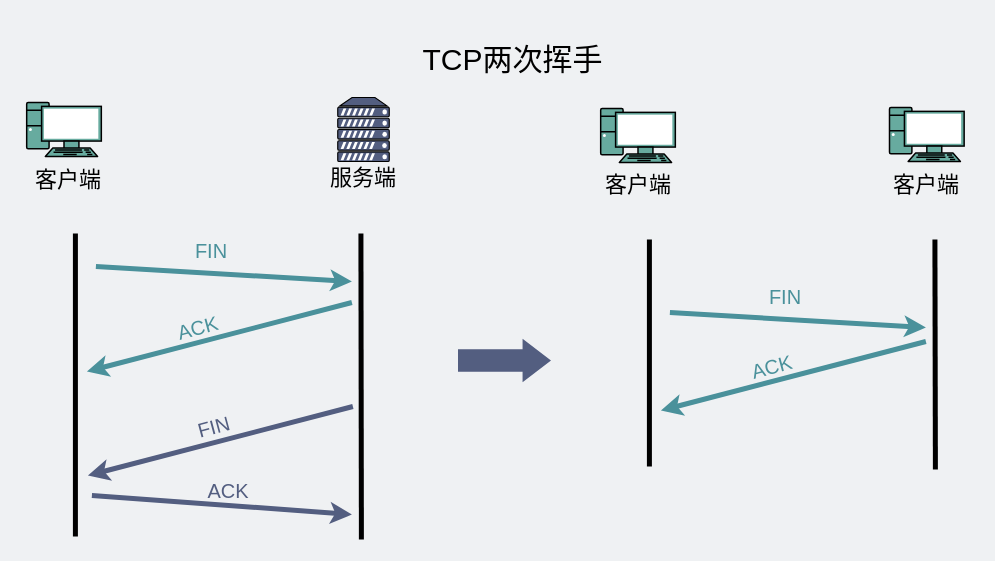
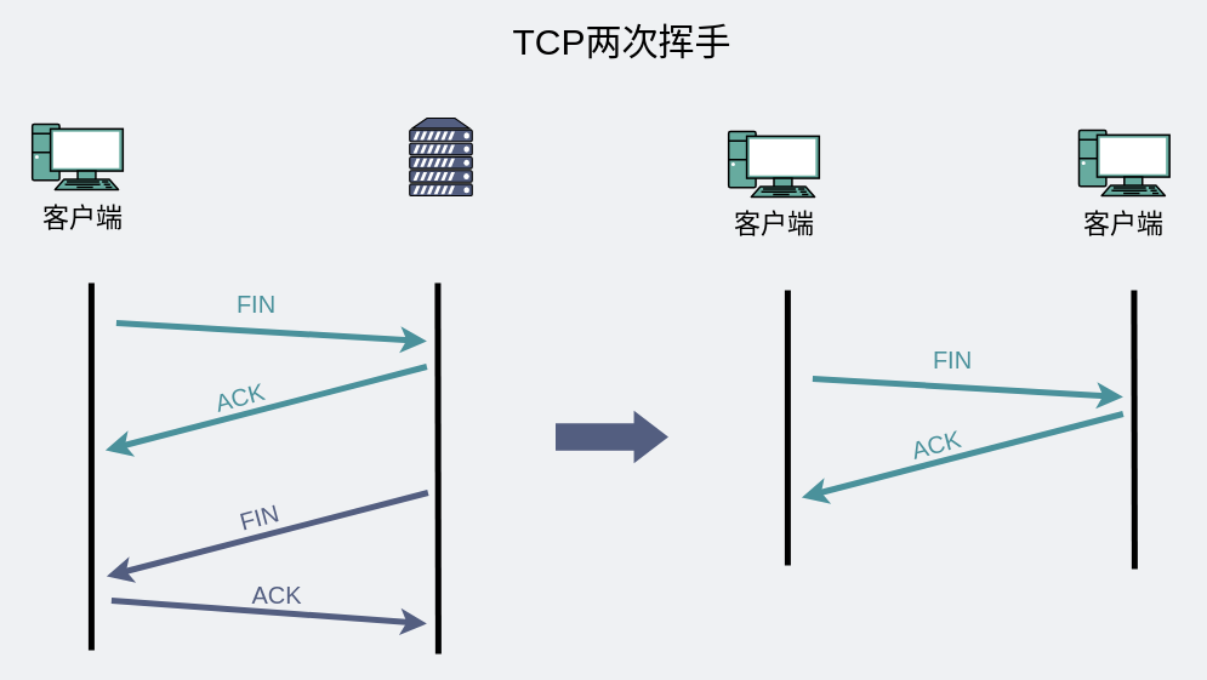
  <mxCell id="0" />
  <mxCell id="1" parent="0" />
  <mxCell id="2" value="" style="fontColor=#0066CC;verticalAlign=top;verticalLabelPosition=bottom;labelPosition=center;align=center;html=1;outlineConnect=0;gradientColor=none;gradientDirection=north;strokeWidth=2;shape=mxgraph.networks.pc;fillColor=#67AB9F;fontSize=30;" parent="1" vertex="1"><mxGeometry x="26.18" y="102" width="74.65" height="54" as="geometry" /></mxCell>
  <mxCell id="3" value="客户端" style="text;html=1;strokeColor=none;fillColor=none;align=center;verticalAlign=middle;whiteSpace=wrap;rounded=0;fontSize=22;" parent="1" vertex="1"><mxGeometry x="20" y="170" width="96" height="20" as="geometry" /></mxCell>
- <mxCell id="4" value="&lt;font style=&quot;font-size: 30px&quot;&gt;TCP两次挥手&lt;/font&gt;" style="text;html=1;strokeColor=none;fillColor=none;align=center;verticalAlign=middle;whiteSpace=wrap;rounded=0;" parent="1" vertex="1"><mxGeometry x="315" y="45" width="395" height="28" as="geometry" /></mxCell>
+ <mxCell id="4" value="&lt;font style=&quot;font-size: 30px&quot;&gt;TCP两次挥手&lt;/font&gt;" style="text;html=1;strokeColor=none;fillColor=none;align=center;verticalAlign=middle;whiteSpace=wrap;rounded=0;" parent="1" vertex="1"><mxGeometry x="315" y="20" width="395" height="28" as="geometry" /></mxCell>
  <mxCell id="5" value="" style="endArrow=none;html=1;strokeWidth=5;" parent="1" edge="1"><mxGeometry width="50" height="50" relative="1" as="geometry"><mxPoint x="74.91" y="536" as="sourcePoint" /><mxPoint x="74.91" y="233" as="targetPoint" /></mxGeometry></mxCell>
  <mxCell id="6" value="" style="endArrow=classic;html=1;strokeWidth=5;fontSize=20;strokeColor=#4A919B;" parent="1" edge="1"><mxGeometry width="50" height="50" relative="1" as="geometry"><mxPoint x="95.41" y="266" as="sourcePoint" /><mxPoint x="351.41" y="281" as="targetPoint" /></mxGeometry></mxCell>
  <mxCell id="7" value="&lt;font color=&quot;#4a919b&quot;&gt;FIN&lt;/font&gt;" style="text;html=1;strokeColor=none;fillColor=none;align=center;verticalAlign=middle;whiteSpace=wrap;rounded=0;fontSize=20;" parent="1" vertex="1"><mxGeometry x="165.41" y="239" width="92" height="21" as="geometry" /></mxCell>
  <mxCell id="8" value="" style="endArrow=none;html=1;strokeWidth=5;startArrow=classic;startFill=1;endFill=0;strokeColor=#4A919B;" parent="1" edge="1"><mxGeometry width="50" height="50" relative="1" as="geometry"><mxPoint x="86.41" y="371" as="sourcePoint" /><mxPoint x="351.41" y="302" as="targetPoint" /></mxGeometry></mxCell>
  <mxCell id="9" value="" style="endArrow=classic;html=1;strokeWidth=5;strokeColor=#535E80;" parent="1" edge="1"><mxGeometry width="50" height="50" relative="1" as="geometry"><mxPoint x="91.41" y="495" as="sourcePoint" /><mxPoint x="351.41" y="514" as="targetPoint" /></mxGeometry></mxCell>
  <mxCell id="10" value="&lt;font color=&quot;#4a919b&quot;&gt;ACK&lt;/font&gt;" style="text;html=1;strokeColor=none;fillColor=none;align=center;verticalAlign=middle;whiteSpace=wrap;rounded=0;fontSize=20;rotation=-15;" parent="1" vertex="1"><mxGeometry x="63" y="310.92" width="269" height="32" as="geometry" /></mxCell>
  <mxCell id="11" value="" style="endArrow=none;html=1;strokeWidth=5;" parent="1" edge="1"><mxGeometry width="50" height="50" relative="1" as="geometry"><mxPoint x="360.91" y="539" as="sourcePoint" /><mxPoint x="360.41" y="233" as="targetPoint" /></mxGeometry></mxCell>
  <mxCell id="12" value="" style="endArrow=none;html=1;strokeWidth=5;startArrow=classic;startFill=1;endFill=0;strokeColor=#535E80;" parent="1" edge="1"><mxGeometry width="50" height="50" relative="1" as="geometry"><mxPoint x="87.41" y="475" as="sourcePoint" /><mxPoint x="352.41" y="406" as="targetPoint" /></mxGeometry></mxCell>
  <mxCell id="13" value="&lt;font color=&quot;#535e80&quot;&gt;ACK&lt;/font&gt;" style="text;html=1;fillColor=none;align=center;verticalAlign=middle;whiteSpace=wrap;rounded=0;dashed=1;fontSize=20;rotation=0;" parent="1" vertex="1"><mxGeometry x="162.41" y="480" width="132" height="20" as="geometry" /></mxCell>
  <mxCell id="14" value="&lt;font color=&quot;#535e80&quot;&gt;FIN&lt;/font&gt;" style="text;html=1;strokeColor=none;fillColor=none;align=center;verticalAlign=middle;whiteSpace=wrap;rounded=0;fontSize=20;rotation=-15;" parent="1" vertex="1"><mxGeometry x="78.91" y="410" width="269" height="32" as="geometry" /></mxCell>
  <mxCell id="15" value="" style="fontColor=#0066CC;verticalAlign=top;verticalLabelPosition=bottom;labelPosition=center;align=center;html=1;outlineConnect=0;gradientColor=none;gradientDirection=north;strokeWidth=2;shape=mxgraph.networks.pc;fillColor=#67AB9F;fontSize=30;" parent="1" vertex="1"><mxGeometry x="600.18" y="108" width="74.65" height="54" as="geometry" /></mxCell>
  <mxCell id="16" value="客户端" style="text;html=1;strokeColor=none;fillColor=none;align=center;verticalAlign=middle;whiteSpace=wrap;rounded=0;fontSize=22;" parent="1" vertex="1"><mxGeometry x="591.5" y="175" width="92" height="20" as="geometry" /></mxCell>
  <mxCell id="17" value="" style="fontColor=#0066CC;verticalAlign=top;verticalLabelPosition=bottom;labelPosition=center;align=center;html=1;outlineConnect=0;gradientColor=none;gradientDirection=north;strokeWidth=2;shape=mxgraph.networks.server;fillColor=#535E80;" parent="1" vertex="1"><mxGeometry x="337.25" y="97" width="51.5" height="64" as="geometry" /></mxCell>
  <mxCell id="18" value="" style="endArrow=none;html=1;strokeWidth=5;" parent="1" edge="1"><mxGeometry width="50" height="50" relative="1" as="geometry"><mxPoint x="648.91" y="466" as="sourcePoint" /><mxPoint x="648.91" y="239" as="targetPoint" /></mxGeometry></mxCell>
  <mxCell id="19" value="" style="endArrow=classic;html=1;strokeWidth=5;fontSize=20;strokeColor=#4A919B;" parent="1" edge="1"><mxGeometry width="50" height="50" relative="1" as="geometry"><mxPoint x="669.41" y="312" as="sourcePoint" /><mxPoint x="925.41" y="327" as="targetPoint" /></mxGeometry></mxCell>
  <mxCell id="20" value="&lt;font color=&quot;#4a919b&quot;&gt;FIN&lt;/font&gt;" style="text;html=1;fillColor=none;align=center;verticalAlign=middle;whiteSpace=wrap;rounded=0;fontSize=20;" parent="1" vertex="1"><mxGeometry x="739.41" y="285" width="92" height="21" as="geometry" /></mxCell>
  <mxCell id="21" value="" style="endArrow=none;html=1;strokeWidth=5;startArrow=classic;startFill=1;endFill=0;strokeColor=#4A919B;" parent="1" edge="1"><mxGeometry width="50" height="50" relative="1" as="geometry"><mxPoint x="660.41" y="410" as="sourcePoint" /><mxPoint x="925.41" y="341" as="targetPoint" /></mxGeometry></mxCell>
  <mxCell id="22" value="&lt;font color=&quot;#4a919b&quot;&gt;ACK&lt;/font&gt;" style="text;html=1;fillColor=none;align=center;verticalAlign=middle;whiteSpace=wrap;rounded=0;fontSize=20;rotation=-15;" parent="1" vertex="1"><mxGeometry x="637" y="349.92" width="269" height="32" as="geometry" /></mxCell>
  <mxCell id="23" value="" style="endArrow=none;html=1;strokeWidth=5;" parent="1" edge="1"><mxGeometry width="50" height="50" relative="1" as="geometry"><mxPoint x="934.91" y="469" as="sourcePoint" /><mxPoint x="934.41" y="239" as="targetPoint" /></mxGeometry></mxCell>
  <mxCell id="24" value="" style="shape=flexArrow;endArrow=classic;html=1;strokeColor=none;width=22.286;endSize=9.143;fillColor=#535E80;" parent="1" edge="1"><mxGeometry width="50" height="50" relative="1" as="geometry"><mxPoint x="457" y="360" as="sourcePoint" /><mxPoint x="551" y="360" as="targetPoint" /></mxGeometry></mxCell>
- <mxCell id="25" value="服务端" style="text;html=1;strokeColor=none;fillColor=none;align=center;verticalAlign=middle;whiteSpace=wrap;rounded=0;fontSize=22;" parent="1" vertex="1"><mxGeometry x="315" y="168" width="96" height="20" as="geometry" /></mxCell>
  <mxCell id="26" value="" style="fontColor=#0066CC;verticalAlign=top;verticalLabelPosition=bottom;labelPosition=center;align=center;html=1;outlineConnect=0;gradientColor=none;gradientDirection=north;strokeWidth=2;shape=mxgraph.networks.pc;fillColor=#67AB9F;fontSize=30;" parent="1" vertex="1"><mxGeometry x="889" y="107" width="74.65" height="54" as="geometry" /></mxCell>
  <mxCell id="27" value="客户端" style="text;html=1;strokeColor=none;fillColor=none;align=center;verticalAlign=middle;whiteSpace=wrap;rounded=0;fontSize=22;" parent="1" vertex="1"><mxGeometry x="880.32" y="175" width="92" height="20" as="geometry" /></mxCell>
